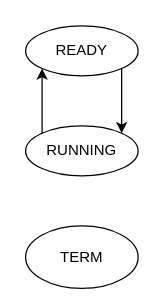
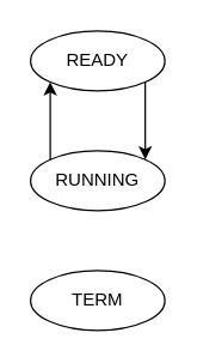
  <mxCell id="0" />
  <mxCell id="1" parent="0" />
  <mxCell id="2" value="READY" style="ellipse;whiteSpace=wrap;html=1;" vertex="1" parent="1"><mxGeometry x="20" y="20" width="90" height="40" as="geometry" /></mxCell>
  <mxCell id="3" value="RUNNING" style="ellipse;whiteSpace=wrap;html=1;" vertex="1" parent="1"><mxGeometry x="20" y="100" width="90" height="40" as="geometry" /></mxCell>
- <mxCell id="4" value="TERM" style="ellipse;whiteSpace=wrap;html=1;" vertex="1" parent="1"><mxGeometry x="20" y="180" width="90" height="50" as="geometry" /></mxCell>
+ <mxCell id="4" value="TERM" style="ellipse;whiteSpace=wrap;html=1;" vertex="1" parent="1"><mxGeometry x="20" y="180" width="90" height="40" as="geometry" /></mxCell>
  <mxCell id="5" value="" style="endArrow=classic;html=1;entryX=0;entryY=1;entryDx=0;entryDy=0;exitX=0;exitY=0;exitDx=0;exitDy=0;" edge="1" parent="1" source="3" target="2"><mxGeometry width="50" height="50" relative="1" as="geometry"><mxPoint x="33" y="110" as="sourcePoint" /><mxPoint x="110" y="100" as="targetPoint" /></mxGeometry></mxCell>
  <mxCell id="6" value="" style="endArrow=classic;html=1;entryX=1;entryY=0;entryDx=0;entryDy=0;exitX=1;exitY=1;exitDx=0;exitDy=0;" edge="1" parent="1" source="2" target="3"><mxGeometry width="50" height="50" relative="1" as="geometry"><mxPoint x="43.18" y="115.858" as="sourcePoint" /><mxPoint x="43.18" y="64.142" as="targetPoint" /></mxGeometry></mxCell>
